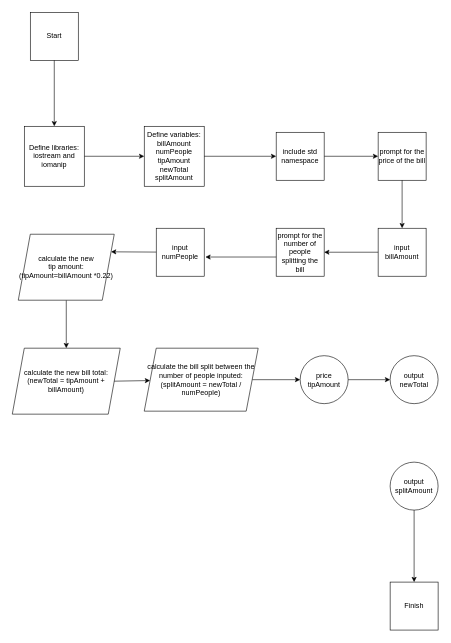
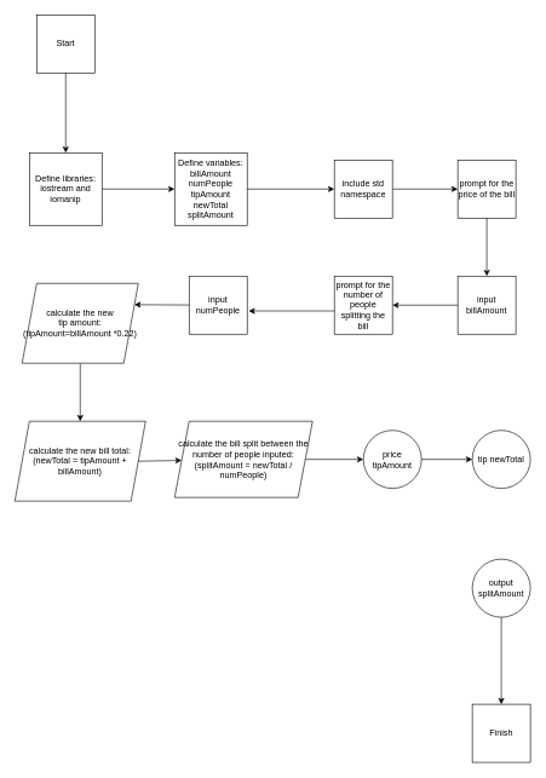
  <mxCell id="0" />
  <mxCell id="1" parent="0" />
  <mxCell id="2" value="Start" style="whiteSpace=wrap;html=1;aspect=fixed;" vertex="1" parent="1"><mxGeometry x="50" y="20" width="80" height="80" as="geometry" /></mxCell>
  <mxCell id="3" value="" style="endArrow=classic;html=1;exitX=0.5;exitY=1;exitDx=0;exitDy=0;" edge="1" parent="1" source="2"><mxGeometry width="50" height="50" relative="1" as="geometry"><mxPoint x="410" y="420" as="sourcePoint" /><mxPoint x="90" y="210" as="targetPoint" /></mxGeometry></mxCell>
  <mxCell id="4" value="" style="edgeStyle=orthogonalEdgeStyle;rounded=0;orthogonalLoop=1;jettySize=auto;html=1;" edge="1" parent="1" source="5" target="6"><mxGeometry relative="1" as="geometry" /></mxCell>
  <mxCell id="5" value="Define libraries: iostream and iomanip" style="whiteSpace=wrap;html=1;aspect=fixed;" vertex="1" parent="1"><mxGeometry x="40" y="210" width="100" height="100" as="geometry" /></mxCell>
  <mxCell id="6" value="Define variables:&lt;br&gt;billAmount&lt;br&gt;numPeople&lt;br&gt;tipAmount&lt;br&gt;newTotal&lt;br&gt;splitAmount" style="whiteSpace=wrap;html=1;aspect=fixed;" vertex="1" parent="1"><mxGeometry x="240" y="210" width="100" height="100" as="geometry" /></mxCell>
  <mxCell id="7" value="" style="edgeStyle=orthogonalEdgeStyle;rounded=0;orthogonalLoop=1;jettySize=auto;html=1;" edge="1" parent="1" source="8" target="10"><mxGeometry relative="1" as="geometry" /></mxCell>
  <mxCell id="8" value="include std namespace" style="whiteSpace=wrap;html=1;aspect=fixed;" vertex="1" parent="1"><mxGeometry x="460" y="220" width="80" height="80" as="geometry" /></mxCell>
  <mxCell id="9" value="" style="endArrow=classic;html=1;exitX=1;exitY=0.5;exitDx=0;exitDy=0;entryX=0;entryY=0.5;entryDx=0;entryDy=0;" edge="1" parent="1" source="6" target="8"><mxGeometry width="50" height="50" relative="1" as="geometry"><mxPoint x="410" y="290" as="sourcePoint" /><mxPoint x="460" y="240" as="targetPoint" /><Array as="points" /></mxGeometry></mxCell>
  <mxCell id="10" value="prompt for the price of the bill" style="whiteSpace=wrap;html=1;aspect=fixed;" vertex="1" parent="1"><mxGeometry x="630" y="220" width="80" height="80" as="geometry" /></mxCell>
  <mxCell id="11" value="input billAmount" style="whiteSpace=wrap;html=1;aspect=fixed;" vertex="1" parent="1"><mxGeometry x="630" y="380" width="80" height="80" as="geometry" /></mxCell>
  <mxCell id="12" value="" style="endArrow=classic;html=1;" edge="1" parent="1" target="11"><mxGeometry width="50" height="50" relative="1" as="geometry"><mxPoint x="670" y="300" as="sourcePoint" /><mxPoint x="720" y="250" as="targetPoint" /></mxGeometry></mxCell>
  <mxCell id="13" value="" style="endArrow=classic;html=1;exitX=0;exitY=0.5;exitDx=0;exitDy=0;" edge="1" parent="1" source="11" target="14"><mxGeometry width="50" height="50" relative="1" as="geometry"><mxPoint x="410" y="460" as="sourcePoint" /><mxPoint x="550" y="420" as="targetPoint" /></mxGeometry></mxCell>
  <mxCell id="14" value="prompt for the number of people splitting the bill" style="whiteSpace=wrap;html=1;aspect=fixed;" vertex="1" parent="1"><mxGeometry x="460" y="380" width="80" height="80" as="geometry" /></mxCell>
  <mxCell id="15" value="input numPeople" style="whiteSpace=wrap;html=1;aspect=fixed;" vertex="1" parent="1"><mxGeometry x="260" y="380" width="80" height="80" as="geometry" /></mxCell>
  <mxCell id="16" value="" style="endArrow=classic;html=1;exitX=0;exitY=0.6;exitDx=0;exitDy=0;exitPerimeter=0;" edge="1" parent="1" source="14"><mxGeometry width="50" height="50" relative="1" as="geometry"><mxPoint x="410" y="430" as="sourcePoint" /><mxPoint x="342" y="428" as="targetPoint" /></mxGeometry></mxCell>
  <mxCell id="17" value="" style="endArrow=classic;html=1;entryX=1;entryY=0.25;entryDx=0;entryDy=0;" edge="1" parent="1" source="15" target="19"><mxGeometry width="50" height="50" relative="1" as="geometry"><mxPoint x="410" y="420" as="sourcePoint" /><mxPoint x="170" y="420" as="targetPoint" /></mxGeometry></mxCell>
  <mxCell id="18" value="" style="edgeStyle=orthogonalEdgeStyle;rounded=0;orthogonalLoop=1;jettySize=auto;html=1;" edge="1" parent="1" source="19" target="20"><mxGeometry relative="1" as="geometry" /></mxCell>
  <mxCell id="19" value="calculate the new&lt;br&gt;tip amount:&lt;br&gt;(tipAmount=billAmount *0.22)" style="shape=parallelogram;perimeter=parallelogramPerimeter;whiteSpace=wrap;html=1;fixedSize=1;" vertex="1" parent="1"><mxGeometry x="30" y="390" width="160" height="110" as="geometry" /></mxCell>
  <mxCell id="20" value="calculate the new bill total:&lt;br&gt;(newTotal = tipAmount + billAmount)" style="shape=parallelogram;perimeter=parallelogramPerimeter;whiteSpace=wrap;html=1;fixedSize=1;" vertex="1" parent="1"><mxGeometry x="20" y="580" width="180" height="110" as="geometry" /></mxCell>
  <mxCell id="21" value="" style="endArrow=classic;html=1;exitX=1;exitY=0.5;exitDx=0;exitDy=0;" edge="1" parent="1" source="20" target="23"><mxGeometry width="50" height="50" relative="1" as="geometry"><mxPoint x="320" y="380" as="sourcePoint" /><mxPoint x="300" y="635" as="targetPoint" /><Array as="points" /></mxGeometry></mxCell>
  <mxCell id="22" value="" style="edgeStyle=orthogonalEdgeStyle;rounded=0;orthogonalLoop=1;jettySize=auto;html=1;" edge="1" parent="1" source="23" target="25"><mxGeometry relative="1" as="geometry" /></mxCell>
  <mxCell id="23" value="calculate the bill split between the number of people inputed:&lt;br&gt;(splitAmount = newTotal / numPeople)" style="shape=parallelogram;perimeter=parallelogramPerimeter;whiteSpace=wrap;html=1;fixedSize=1;" vertex="1" parent="1"><mxGeometry x="240" y="580" width="190" height="105" as="geometry" /></mxCell>
  <mxCell id="24" value="" style="edgeStyle=orthogonalEdgeStyle;rounded=0;orthogonalLoop=1;jettySize=auto;html=1;" edge="1" parent="1" source="25" target="26"><mxGeometry relative="1" as="geometry" /></mxCell>
  <mxCell id="25" value="price tipAmount" style="ellipse;whiteSpace=wrap;html=1;aspect=fixed;" vertex="1" parent="1"><mxGeometry x="500" y="592.5" width="80" height="80" as="geometry" /></mxCell>
- <mxCell id="26" value="output newTotal" style="ellipse;whiteSpace=wrap;html=1;aspect=fixed;" vertex="1" parent="1"><mxGeometry x="650" y="592.5" width="80" height="80" as="geometry" /></mxCell>
+ <mxCell id="26" value="tip newTotal" style="ellipse;whiteSpace=wrap;html=1;aspect=fixed;" vertex="1" parent="1"><mxGeometry x="650" y="592.5" width="80" height="80" as="geometry" /></mxCell>
  <mxCell id="27" value="output splitAmount" style="ellipse;whiteSpace=wrap;html=1;aspect=fixed;" vertex="1" parent="1"><mxGeometry x="650" y="770" width="80" height="80" as="geometry" /></mxCell>
  <mxCell id="28" value="Finish" style="whiteSpace=wrap;html=1;aspect=fixed;" vertex="1" parent="1"><mxGeometry x="650" y="970" width="80" height="80" as="geometry" /></mxCell>
  <mxCell id="29" value="" style="endArrow=classic;html=1;exitX=0.5;exitY=1;exitDx=0;exitDy=0;entryX=0.5;entryY=0;entryDx=0;entryDy=0;" edge="1" parent="1" source="27" target="28"><mxGeometry width="50" height="50" relative="1" as="geometry"><mxPoint x="320" y="740" as="sourcePoint" /><mxPoint x="370" y="690" as="targetPoint" /></mxGeometry></mxCell>
